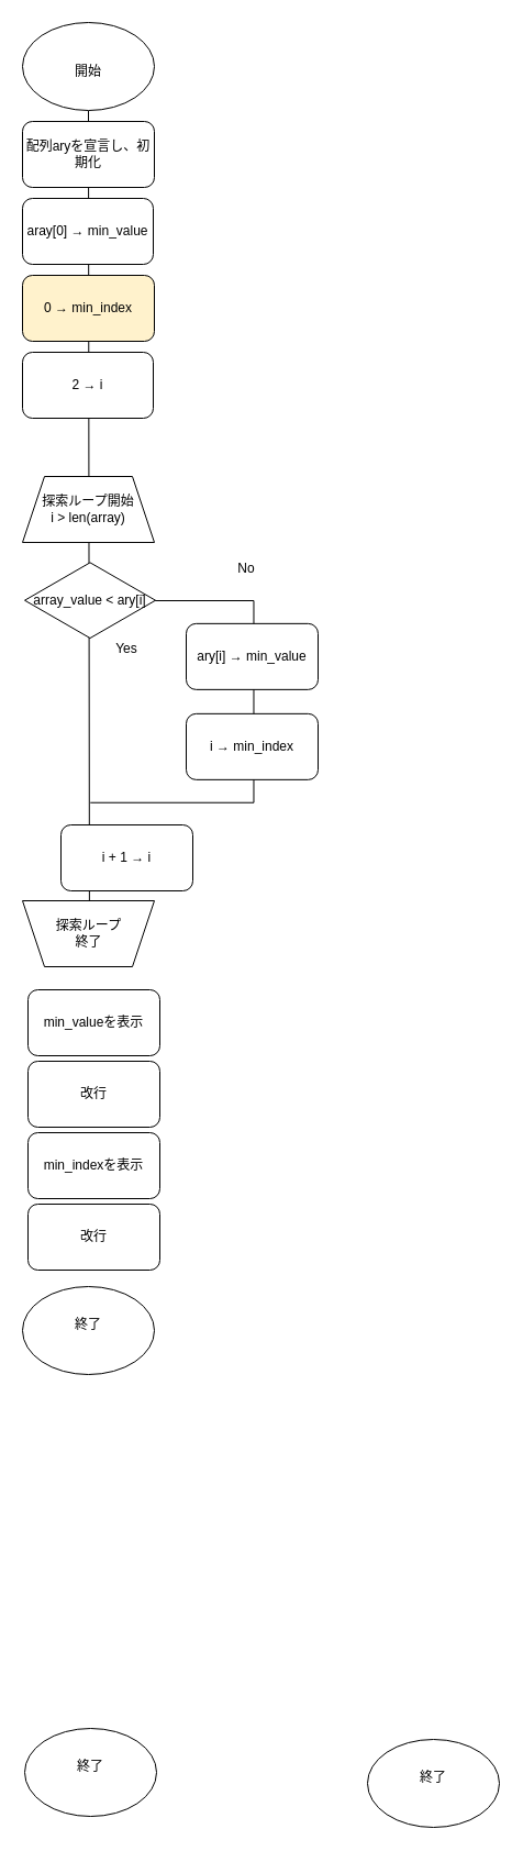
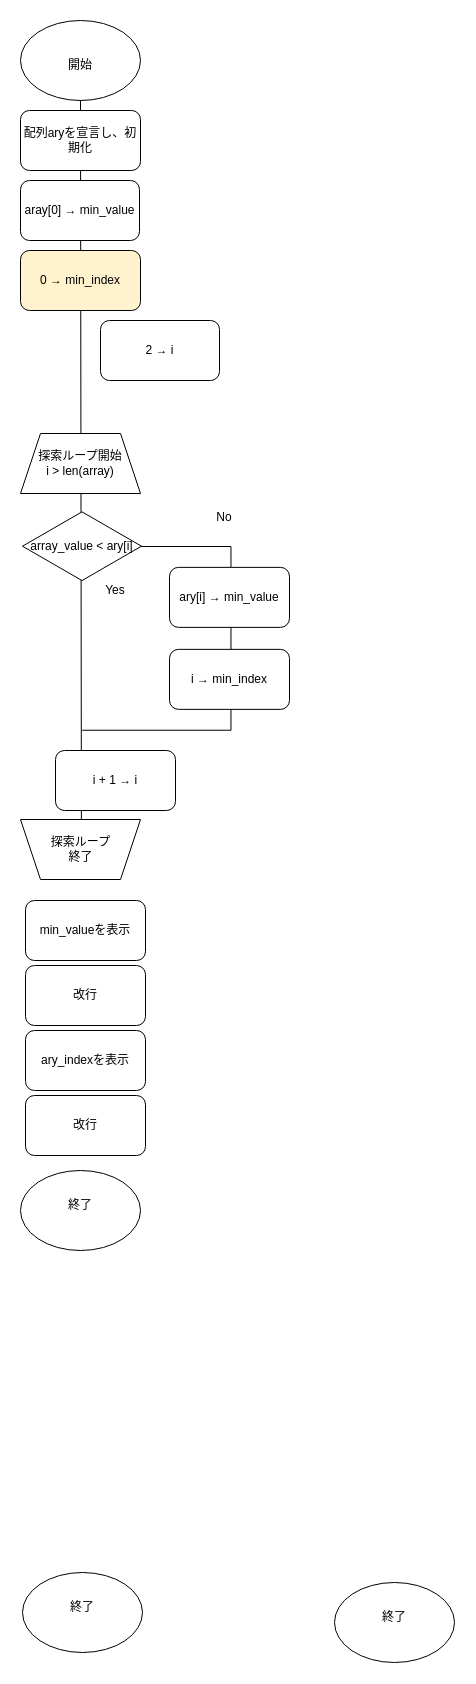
  <mxCell id="0" />
  <mxCell id="1" parent="0" />
  <mxCell id="2" value="" style="shape=partialRectangle;whiteSpace=wrap;html=1;bottom=1;right=1;left=1;top=0;fillColor=none;routingCenterX=-0.5;rotation=-90;" parent="1" vertex="1"><mxGeometry x="64.51" y="563.77" width="183.74" height="148.19" as="geometry" /></mxCell>
  <mxCell id="3" value="" style="ellipse;whiteSpace=wrap;html=1;" parent="1" vertex="1"><mxGeometry x="22" y="1572" width="120" height="80" as="geometry" /></mxCell>
  <mxCell id="4" value="終了" style="text;html=1;align=center;verticalAlign=middle;whiteSpace=wrap;rounded=0;" parent="1" vertex="1"><mxGeometry x="52" y="1592" width="60" height="30" as="geometry" /></mxCell>
  <mxCell id="5" value="" style="endArrow=none;html=1;entryX=0.5;entryY=1;entryDx=0;entryDy=0;" parent="1" edge="1"><mxGeometry width="50" height="50" relative="1" as="geometry"><mxPoint x="80.962" y="870" as="sourcePoint" /><mxPoint x="80" y="100" as="targetPoint" /></mxGeometry></mxCell>
  <mxCell id="6" value="探索ループ開始&lt;div&gt;i &amp;gt; len(array)&lt;/div&gt;" style="shape=trapezoid;perimeter=trapezoidPerimeter;whiteSpace=wrap;html=1;fixedSize=1;" parent="1" vertex="1"><mxGeometry x="20" y="433" width="120" height="60" as="geometry" /></mxCell>
  <mxCell id="7" value="" style="ellipse;whiteSpace=wrap;html=1;" parent="1" vertex="1"><mxGeometry x="20" y="20" width="120" height="80" as="geometry" /></mxCell>
  <mxCell id="8" value="開始" style="text;html=1;align=center;verticalAlign=middle;whiteSpace=wrap;rounded=0;" parent="1" vertex="1"><mxGeometry x="50" y="50" width="60" height="30" as="geometry" /></mxCell>
  <mxCell id="9" value="i + 1 → i" style="rounded=1;whiteSpace=wrap;html=1;" parent="1" vertex="1"><mxGeometry x="55" y="750" width="120" height="60" as="geometry" /></mxCell>
  <mxCell id="10" value="" style="group" parent="1" vertex="1" connectable="0"><mxGeometry x="20" y="819" width="130" height="65.5" as="geometry" /></mxCell>
  <mxCell id="11" value="" style="shape=trapezoid;perimeter=trapezoidPerimeter;whiteSpace=wrap;html=1;fixedSize=1;rotation=-180;" parent="10" vertex="1"><mxGeometry width="120" height="60" as="geometry" /></mxCell>
  <mxCell id="12" value="&lt;span style=&quot;color: rgb(0, 0, 0);&quot;&gt;探索&lt;/span&gt;ループ&lt;div&gt;終了&lt;/div&gt;" style="text;html=1;align=center;verticalAlign=middle;whiteSpace=wrap;rounded=0;" parent="10" vertex="1"><mxGeometry x="9.5" y="4.5" width="101" height="50.5" as="geometry" /></mxCell>
  <mxCell id="13" value="配列aryを宣言し、初期化" style="rounded=1;whiteSpace=wrap;html=1;" parent="1" vertex="1"><mxGeometry x="20" y="110" width="120" height="60" as="geometry" /></mxCell>
  <mxCell id="14" value="" style="ellipse;whiteSpace=wrap;html=1;" parent="1" vertex="1"><mxGeometry x="20" y="1170" width="120" height="80" as="geometry" /></mxCell>
  <mxCell id="15" value="終了" style="text;html=1;align=center;verticalAlign=middle;whiteSpace=wrap;rounded=0;" parent="1" vertex="1"><mxGeometry x="50" y="1190" width="60" height="30" as="geometry" /></mxCell>
  <mxCell id="16" value="&lt;span style=&quot;color: rgb(0, 0, 0);&quot;&gt;aray[0] → min_value&lt;/span&gt;" style="rounded=1;whiteSpace=wrap;html=1;" parent="1" vertex="1"><mxGeometry x="20" y="180" width="119" height="60" as="geometry" /></mxCell>
  <mxCell id="17" value="Yes" style="text;html=1;align=center;verticalAlign=middle;whiteSpace=wrap;rounded=0;" parent="1" vertex="1"><mxGeometry x="85" y="575.28" width="60" height="30" as="geometry" /></mxCell>
  <mxCell id="18" value="No" style="text;html=1;align=center;verticalAlign=middle;whiteSpace=wrap;rounded=0;" parent="1" vertex="1"><mxGeometry x="194" y="502" width="60" height="30" as="geometry" /></mxCell>
  <mxCell id="19" value="min_valueを表示" style="rounded=1;whiteSpace=wrap;html=1;" parent="1" vertex="1"><mxGeometry x="25" y="900" width="120" height="60" as="geometry" /></mxCell>
  <mxCell id="20" value="" style="ellipse;whiteSpace=wrap;html=1;" parent="1" vertex="1"><mxGeometry x="334" y="1582" width="120" height="80" as="geometry" /></mxCell>
  <mxCell id="21" value="終了" style="text;html=1;align=center;verticalAlign=middle;whiteSpace=wrap;rounded=0;" parent="1" vertex="1"><mxGeometry x="364" y="1602" width="60" height="30" as="geometry" /></mxCell>
  <mxCell id="22" value="ary[i] → min_value" style="rounded=1;whiteSpace=wrap;html=1;" vertex="1" parent="1"><mxGeometry x="169" y="566.87" width="120" height="60" as="geometry" /></mxCell>
  <mxCell id="23" value="array_value &amp;lt; ary[i]" style="html=1;whiteSpace=wrap;aspect=fixed;shape=isoRectangle;" vertex="1" parent="1"><mxGeometry x="22" y="510" width="119" height="71.4" as="geometry" /></mxCell>
  <mxCell id="24" value="i → min_index" style="rounded=1;whiteSpace=wrap;html=1;" vertex="1" parent="1"><mxGeometry x="169" y="648.87" width="120" height="60" as="geometry" /></mxCell>
- <mxCell id="25" value="&lt;span style=&quot;color: rgb(0, 0, 0);&quot;&gt;min_index&lt;/span&gt;を表示" style="rounded=1;whiteSpace=wrap;html=1;" vertex="1" parent="1"><mxGeometry x="25" y="1030" width="120" height="60" as="geometry" /></mxCell>
+ <mxCell id="25" value="&lt;span style=&quot;color: rgb(0, 0, 0);&quot;&gt;ary_index&lt;/span&gt;を表示" style="rounded=1;whiteSpace=wrap;html=1;" vertex="1" parent="1"><mxGeometry x="25" y="1030" width="120" height="60" as="geometry" /></mxCell>
  <mxCell id="26" value="改行" style="rounded=1;whiteSpace=wrap;html=1;" vertex="1" parent="1"><mxGeometry x="25" y="965" width="120" height="60" as="geometry" /></mxCell>
  <mxCell id="27" value="&lt;span style=&quot;color: rgb(0, 0, 0);&quot;&gt;改行&lt;/span&gt;" style="rounded=1;whiteSpace=wrap;html=1;" vertex="1" parent="1"><mxGeometry x="25" y="1095" width="120" height="60" as="geometry" /></mxCell>
  <mxCell id="28" value="0 → min_index" style="rounded=1;whiteSpace=wrap;html=1;fillColor=#fff2cc;" vertex="1" parent="1"><mxGeometry x="20" y="250" width="120" height="60" as="geometry" /></mxCell>
- <mxCell id="29" value="&lt;span style=&quot;color: rgb(0, 0, 0);&quot;&gt;2 → i&lt;/span&gt;" style="rounded=1;whiteSpace=wrap;html=1;" vertex="1" parent="1"><mxGeometry x="20" y="320" width="119" height="60" as="geometry" /></mxCell>
+ <mxCell id="29" value="&lt;span style=&quot;color: rgb(0, 0, 0);&quot;&gt;2 → i&lt;/span&gt;" style="rounded=1;whiteSpace=wrap;html=1;" vertex="1" parent="1"><mxGeometry x="100" y="320" width="119" height="60" as="geometry" /></mxCell>
